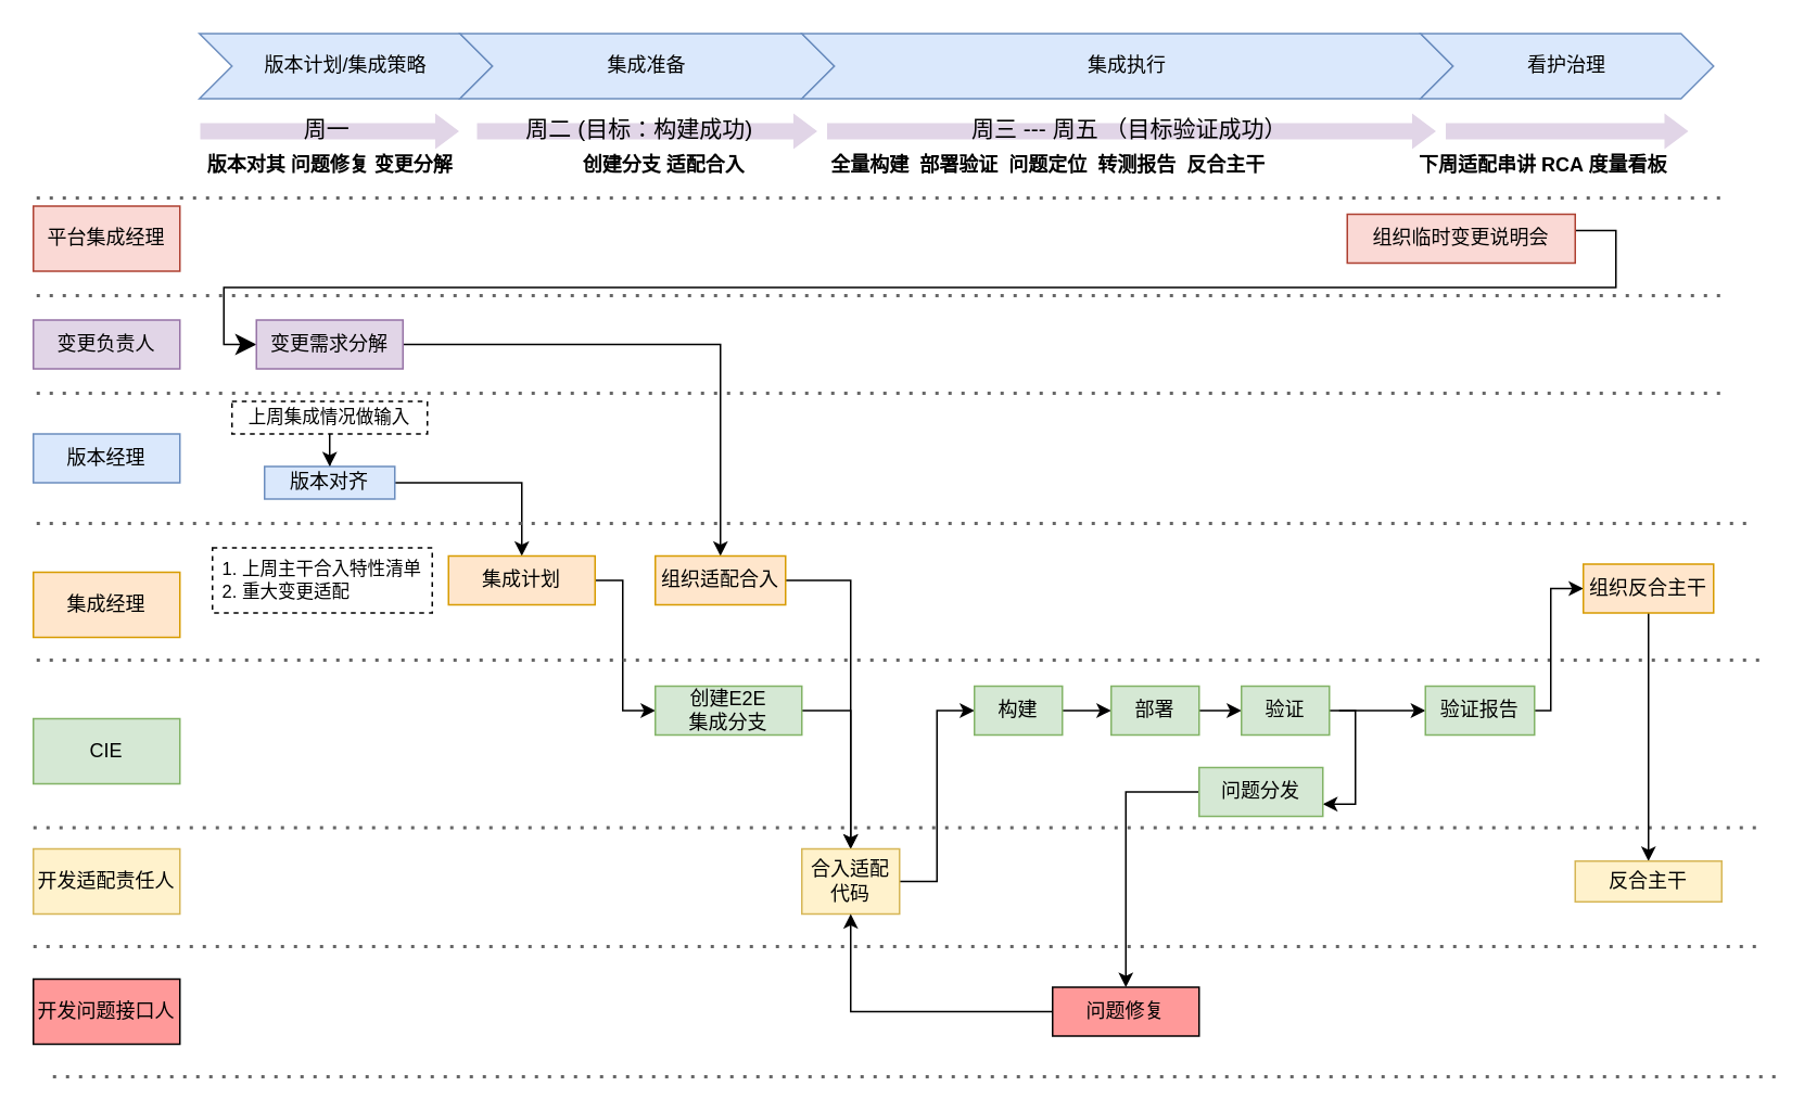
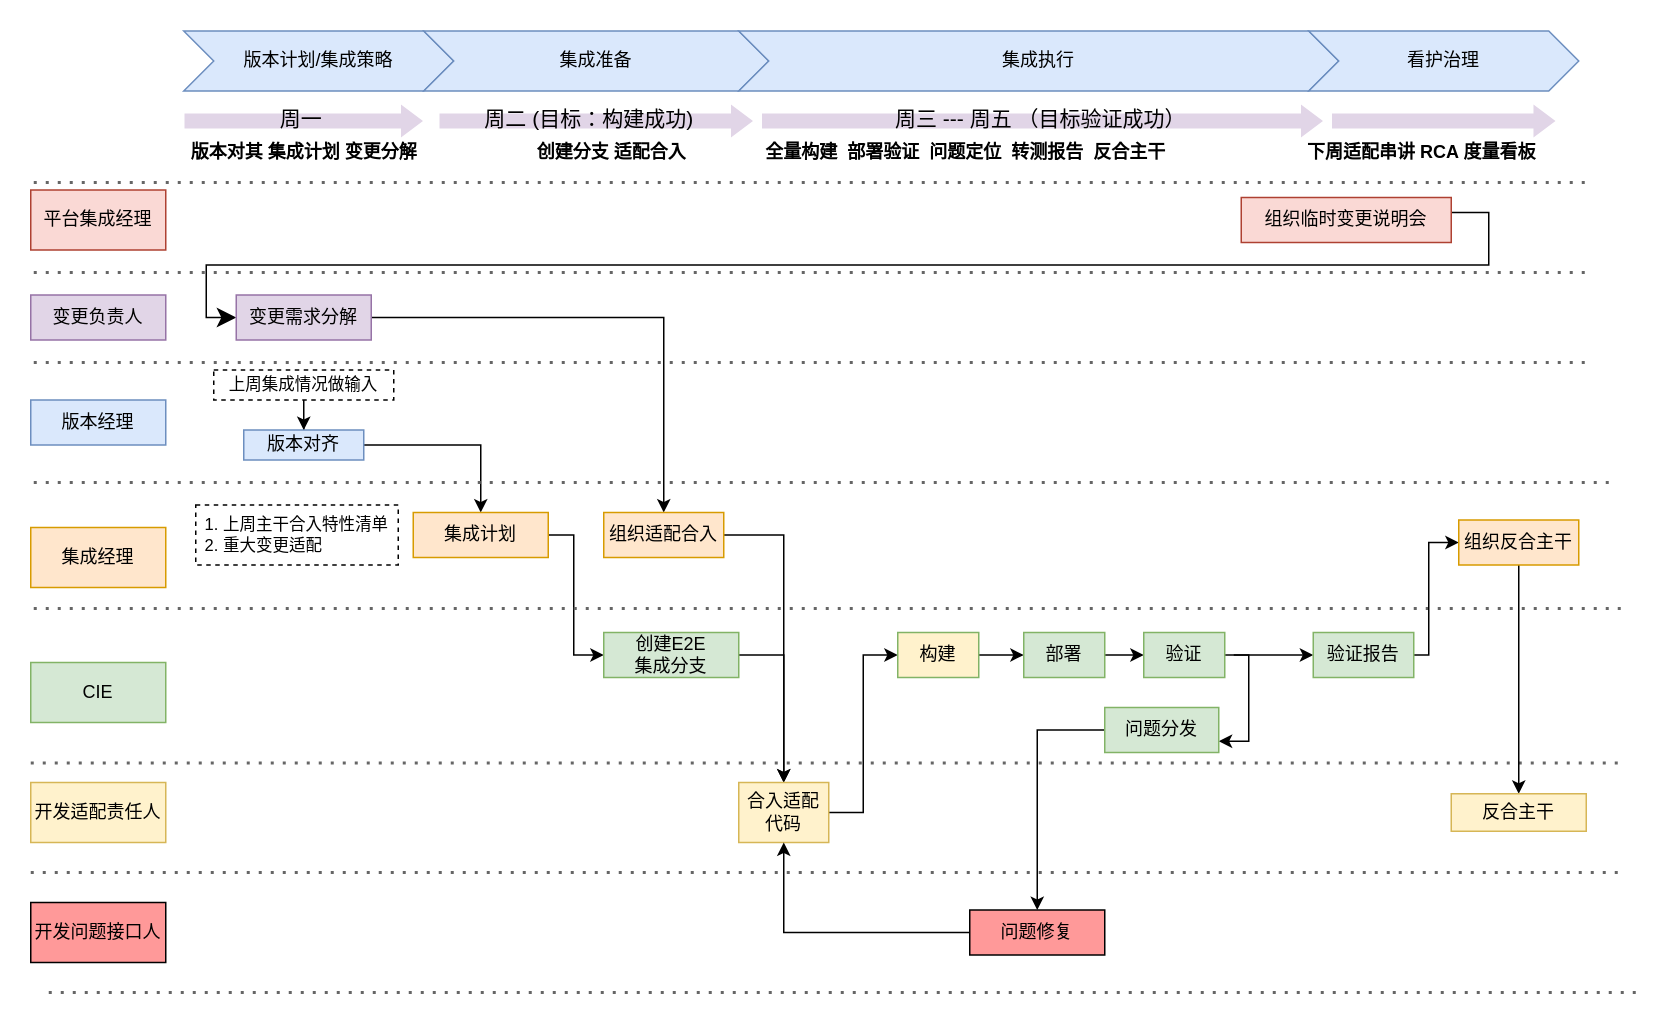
  <mxCell id="0" />
  <mxCell id="1" parent="0" />
  <mxCell id="2" value="版本计划/集成策略" style="shape=step;perimeter=stepPerimeter;whiteSpace=wrap;html=1;fixedSize=1;fillColor=#dae8fc;strokeColor=#6c8ebf;" vertex="1" parent="1"><mxGeometry x="122" y="20" width="180" height="40" as="geometry" /></mxCell>
  <mxCell id="3" value="集成准备" style="shape=step;perimeter=stepPerimeter;whiteSpace=wrap;html=1;fixedSize=1;fillColor=#dae8fc;strokeColor=#6c8ebf;" vertex="1" parent="1"><mxGeometry x="282" y="20" width="230" height="40" as="geometry" /></mxCell>
  <mxCell id="4" value="集成执行" style="shape=step;perimeter=stepPerimeter;whiteSpace=wrap;html=1;fixedSize=1;fillColor=#dae8fc;strokeColor=#6c8ebf;" vertex="1" parent="1"><mxGeometry x="492" y="20" width="400" height="40" as="geometry" /></mxCell>
  <mxCell id="5" value="看护治理" style="shape=step;perimeter=stepPerimeter;whiteSpace=wrap;html=1;fixedSize=1;fillColor=#dae8fc;strokeColor=#6c8ebf;" vertex="1" parent="1"><mxGeometry x="872" y="20" width="180" height="40" as="geometry" /></mxCell>
  <mxCell id="6" value="" style="shape=flexArrow;endArrow=classic;html=1;rounded=0;endWidth=11;endSize=4.56;fillColor=#e1d5e7;strokeColor=none;" edge="1" parent="1"><mxGeometry width="50" height="50" relative="1" as="geometry"><mxPoint x="122" y="80" as="sourcePoint" /><mxPoint x="282" y="80" as="targetPoint" /><Array as="points"><mxPoint x="202" y="80" /></Array></mxGeometry></mxCell>
  <mxCell id="7" value="周一" style="edgeLabel;html=1;align=center;verticalAlign=middle;resizable=0;points=[];fontSize=14;labelBackgroundColor=none;" vertex="1" connectable="0" parent="6"><mxGeometry x="-0.142" y="2" relative="1" as="geometry"><mxPoint x="8" as="offset" /></mxGeometry></mxCell>
  <mxCell id="8" value="" style="shape=flexArrow;endArrow=classic;html=1;rounded=0;endWidth=11;endSize=4.56;fillColor=#e1d5e7;strokeColor=none;" edge="1" parent="1"><mxGeometry width="50" height="50" relative="1" as="geometry"><mxPoint x="292" y="80" as="sourcePoint" /><mxPoint x="502" y="80" as="targetPoint" /><Array as="points"><mxPoint x="380" y="80" /></Array></mxGeometry></mxCell>
  <mxCell id="9" value="周二 (目标：构建成功)" style="edgeLabel;html=1;align=center;verticalAlign=middle;resizable=0;points=[];fontSize=14;labelBackgroundColor=none;" vertex="1" connectable="0" parent="8"><mxGeometry x="-0.142" y="2" relative="1" as="geometry"><mxPoint x="9" as="offset" /></mxGeometry></mxCell>
- <mxCell id="10" value="&lt;font style=&quot;font-size: 12px&quot;&gt;&lt;b&gt;版本对其 问题修复 变更分解&lt;/b&gt;&lt;/font&gt;" style="text;html=1;align=center;verticalAlign=middle;resizable=0;points=[];autosize=1;strokeColor=none;fillColor=none;fontSize=14;" vertex="1" parent="1"><mxGeometry x="117" y="90" width="170" height="20" as="geometry" /></mxCell>
+ <mxCell id="10" value="&lt;font style=&quot;font-size: 12px&quot;&gt;&lt;b&gt;版本对其 集成计划 变更分解&lt;/b&gt;&lt;/font&gt;" style="text;html=1;align=center;verticalAlign=middle;resizable=0;points=[];autosize=1;strokeColor=none;fillColor=none;fontSize=14;" vertex="1" parent="1"><mxGeometry x="117" y="90" width="170" height="20" as="geometry" /></mxCell>
  <mxCell id="11" value="" style="shape=flexArrow;endArrow=classic;html=1;rounded=0;endWidth=11;endSize=4.56;fillColor=#e1d5e7;strokeColor=none;" edge="1" parent="1"><mxGeometry width="50" height="50" relative="1" as="geometry"><mxPoint x="507" y="80" as="sourcePoint" /><mxPoint x="882" y="80" as="targetPoint" /><Array as="points"><mxPoint x="697" y="80" /></Array></mxGeometry></mxCell>
  <mxCell id="12" value="周三 --- 周五 （目标验证成功）" style="edgeLabel;html=1;align=center;verticalAlign=middle;resizable=0;points=[];fontSize=14;labelBackgroundColor=none;" vertex="1" connectable="0" parent="11"><mxGeometry x="-0.142" y="2" relative="1" as="geometry"><mxPoint x="24" as="offset" /></mxGeometry></mxCell>
  <mxCell id="13" value="" style="shape=flexArrow;endArrow=classic;html=1;rounded=0;endWidth=11;endSize=4.56;fillColor=#e1d5e7;strokeColor=none;" edge="1" parent="1"><mxGeometry width="50" height="50" relative="1" as="geometry"><mxPoint x="887" y="80" as="sourcePoint" /><mxPoint x="1037" y="80" as="targetPoint" /><Array as="points"><mxPoint x="967" y="80" /></Array></mxGeometry></mxCell>
  <mxCell id="14" value="&lt;span style=&quot;font-size: 12px&quot;&gt;&lt;b&gt;创建分支 适配合入&lt;/b&gt;&lt;/span&gt;" style="text;html=1;align=center;verticalAlign=middle;resizable=0;points=[];autosize=1;strokeColor=none;fillColor=none;fontSize=14;" vertex="1" parent="1"><mxGeometry x="352" y="90" width="110" height="20" as="geometry" /></mxCell>
  <mxCell id="15" value="&lt;span style=&quot;font-size: 12px&quot;&gt;&lt;b&gt;全量构建&amp;nbsp; 部署验证&amp;nbsp; 问题定位&amp;nbsp; 转测报告&amp;nbsp; 反合主干&lt;/b&gt;&lt;/span&gt;" style="text;html=1;align=center;verticalAlign=middle;resizable=0;points=[];autosize=1;strokeColor=none;fillColor=none;fontSize=14;" vertex="1" parent="1"><mxGeometry x="503" y="90" width="280" height="20" as="geometry" /></mxCell>
  <mxCell id="16" value="&lt;span style=&quot;font-size: 12px&quot;&gt;&lt;b&gt;下周适配串讲 RCA 度量看板&lt;/b&gt;&lt;/span&gt;" style="text;html=1;align=center;verticalAlign=middle;resizable=0;points=[];autosize=1;strokeColor=none;fillColor=none;fontSize=14;" vertex="1" parent="1"><mxGeometry x="862" y="90" width="170" height="20" as="geometry" /></mxCell>
  <mxCell id="17" value="" style="endArrow=none;dashed=1;html=1;dashPattern=1 3;strokeWidth=2;rounded=0;fontSize=12;endSize=10;fillColor=#f5f5f5;strokeColor=#666666;" edge="1" parent="1"><mxGeometry width="50" height="50" relative="1" as="geometry"><mxPoint x="22" y="121" as="sourcePoint" /><mxPoint x="1062" y="121" as="targetPoint" /></mxGeometry></mxCell>
  <mxCell id="18" value="平台集成经理" style="rounded=0;whiteSpace=wrap;html=1;labelBackgroundColor=none;fontSize=12;fillColor=#fad9d5;strokeColor=#ae4132;" vertex="1" parent="1"><mxGeometry x="20" y="126" width="90" height="40" as="geometry" /></mxCell>
  <mxCell id="19" value="变更负责人" style="rounded=0;whiteSpace=wrap;html=1;labelBackgroundColor=none;fontSize=12;fillColor=#e1d5e7;strokeColor=#9673a6;" vertex="1" parent="1"><mxGeometry x="20" y="196" width="90" height="30" as="geometry" /></mxCell>
  <mxCell id="20" value="版本经理" style="rounded=0;whiteSpace=wrap;html=1;labelBackgroundColor=none;fontSize=12;fillColor=#dae8fc;strokeColor=#6c8ebf;" vertex="1" parent="1"><mxGeometry x="20" y="266" width="90" height="30" as="geometry" /></mxCell>
  <mxCell id="21" value="集成经理" style="rounded=0;whiteSpace=wrap;html=1;labelBackgroundColor=none;fontSize=12;fillColor=#ffe6cc;strokeColor=#d79b00;" vertex="1" parent="1"><mxGeometry x="20" y="351" width="90" height="40" as="geometry" /></mxCell>
  <mxCell id="22" value="CIE" style="rounded=0;whiteSpace=wrap;html=1;labelBackgroundColor=none;fontSize=12;fillColor=#d5e8d4;strokeColor=#82b366;" vertex="1" parent="1"><mxGeometry x="20" y="441" width="90" height="40" as="geometry" /></mxCell>
  <mxCell id="23" value="开发适配责任人" style="rounded=0;whiteSpace=wrap;html=1;labelBackgroundColor=none;fontSize=12;fillColor=#fff2cc;strokeColor=#d6b656;" vertex="1" parent="1"><mxGeometry x="20" y="521" width="90" height="40" as="geometry" /></mxCell>
  <mxCell id="24" value="开发问题接口人" style="rounded=0;whiteSpace=wrap;html=1;labelBackgroundColor=none;fontSize=12;fillColor=#FF9999;" vertex="1" parent="1"><mxGeometry x="20" y="601" width="90" height="40" as="geometry" /></mxCell>
  <mxCell id="25" style="edgeStyle=orthogonalEdgeStyle;rounded=0;orthogonalLoop=1;jettySize=auto;html=1;entryX=0;entryY=0.5;entryDx=0;entryDy=0;fontSize=12;endSize=10;exitX=1;exitY=0.5;exitDx=0;exitDy=0;" edge="1" parent="1" source="26" target="28"><mxGeometry relative="1" as="geometry"><Array as="points"><mxPoint x="967" y="141" /><mxPoint x="992" y="141" /><mxPoint x="992" y="176" /><mxPoint x="137" y="176" /><mxPoint x="137" y="211" /></Array></mxGeometry></mxCell>
  <mxCell id="26" value="组织临时变更说明会" style="rounded=0;whiteSpace=wrap;html=1;labelBackgroundColor=none;fontSize=12;fillColor=#fad9d5;strokeColor=#ae4132;" vertex="1" parent="1"><mxGeometry x="827" y="131" width="140" height="30" as="geometry" /></mxCell>
  <mxCell id="27" style="edgeStyle=orthogonalEdgeStyle;rounded=0;orthogonalLoop=1;jettySize=auto;html=1;entryX=0.5;entryY=0;entryDx=0;entryDy=0;fontSize=11;endSize=6;" edge="1" parent="1" source="28" target="40"><mxGeometry relative="1" as="geometry" /></mxCell>
  <mxCell id="28" value="变更需求分解" style="rounded=0;whiteSpace=wrap;html=1;labelBackgroundColor=none;fontSize=12;fillColor=#e1d5e7;strokeColor=#9673a6;" vertex="1" parent="1"><mxGeometry x="157" y="196" width="90" height="30" as="geometry" /></mxCell>
  <mxCell id="29" style="edgeStyle=orthogonalEdgeStyle;rounded=0;orthogonalLoop=1;jettySize=auto;html=1;entryX=0.5;entryY=0;entryDx=0;entryDy=0;fontSize=11;endSize=6;" edge="1" parent="1" source="30" target="32"><mxGeometry relative="1" as="geometry" /></mxCell>
  <mxCell id="30" value="&lt;font style=&quot;font-size: 11px&quot;&gt;上周集成情况做输入&lt;/font&gt;" style="rounded=0;whiteSpace=wrap;html=1;labelBackgroundColor=none;fontSize=12;dashed=1;" vertex="1" parent="1"><mxGeometry x="142" y="246" width="120" height="20" as="geometry" /></mxCell>
  <mxCell id="31" style="edgeStyle=orthogonalEdgeStyle;rounded=0;orthogonalLoop=1;jettySize=auto;html=1;fontSize=11;endSize=6;entryX=0.5;entryY=0;entryDx=0;entryDy=0;exitX=1;exitY=0.5;exitDx=0;exitDy=0;" edge="1" parent="1" source="32" target="37"><mxGeometry relative="1" as="geometry"><mxPoint x="282" y="351" as="targetPoint" /></mxGeometry></mxCell>
  <mxCell id="32" value="版本对齐" style="rounded=0;whiteSpace=wrap;html=1;labelBackgroundColor=none;fontSize=12;fillColor=#dae8fc;strokeColor=#6c8ebf;" vertex="1" parent="1"><mxGeometry x="162" y="286" width="80" height="20" as="geometry" /></mxCell>
  <mxCell id="33" value="" style="endArrow=none;dashed=1;html=1;dashPattern=1 3;strokeWidth=2;rounded=0;fontSize=12;endSize=10;fillColor=#f5f5f5;strokeColor=#666666;" edge="1" parent="1"><mxGeometry width="50" height="50" relative="1" as="geometry"><mxPoint x="22" y="181" as="sourcePoint" /><mxPoint x="1062" y="181" as="targetPoint" /></mxGeometry></mxCell>
  <mxCell id="34" value="" style="endArrow=none;dashed=1;html=1;dashPattern=1 3;strokeWidth=2;rounded=0;fontSize=12;endSize=10;fillColor=#f5f5f5;strokeColor=#666666;" edge="1" parent="1"><mxGeometry width="50" height="50" relative="1" as="geometry"><mxPoint x="22" y="241" as="sourcePoint" /><mxPoint x="1062" y="241" as="targetPoint" /></mxGeometry></mxCell>
  <mxCell id="35" value="" style="endArrow=none;dashed=1;html=1;dashPattern=1 3;strokeWidth=2;rounded=0;fontSize=12;endSize=10;fillColor=#f5f5f5;strokeColor=#666666;" edge="1" parent="1"><mxGeometry width="50" height="50" relative="1" as="geometry"><mxPoint x="22" y="321" as="sourcePoint" /><mxPoint x="1072" y="321" as="targetPoint" /></mxGeometry></mxCell>
  <mxCell id="36" style="edgeStyle=orthogonalEdgeStyle;rounded=0;orthogonalLoop=1;jettySize=auto;html=1;entryX=0;entryY=0.5;entryDx=0;entryDy=0;fontSize=11;endSize=6;" edge="1" parent="1" source="37" target="43"><mxGeometry relative="1" as="geometry"><Array as="points"><mxPoint x="382" y="356" /><mxPoint x="382" y="436" /></Array></mxGeometry></mxCell>
  <mxCell id="37" value="集成计划" style="rounded=0;whiteSpace=wrap;html=1;labelBackgroundColor=none;fontSize=12;fillColor=#ffe6cc;strokeColor=#d79b00;" vertex="1" parent="1"><mxGeometry x="275" y="341" width="90" height="30" as="geometry" /></mxCell>
  <mxCell id="38" value="&lt;div style=&quot;text-align: left&quot;&gt;&lt;span&gt;1. 上周主干合入特性清单&lt;/span&gt;&lt;/div&gt;&lt;div style=&quot;text-align: left&quot;&gt;&lt;span&gt;2. 重大变更适配&lt;/span&gt;&lt;/div&gt;" style="rounded=0;whiteSpace=wrap;html=1;dashed=1;labelBackgroundColor=none;fontSize=11;" vertex="1" parent="1"><mxGeometry x="130" y="336" width="135" height="40" as="geometry" /></mxCell>
  <mxCell id="39" style="edgeStyle=orthogonalEdgeStyle;rounded=0;orthogonalLoop=1;jettySize=auto;html=1;entryX=0.5;entryY=0;entryDx=0;entryDy=0;fontSize=11;endSize=6;" edge="1" parent="1" source="40" target="47"><mxGeometry relative="1" as="geometry" /></mxCell>
  <mxCell id="40" value="组织适配合入" style="rounded=0;whiteSpace=wrap;html=1;labelBackgroundColor=none;fontSize=12;fillColor=#ffe6cc;strokeColor=#d79b00;" vertex="1" parent="1"><mxGeometry x="402" y="341" width="80" height="30" as="geometry" /></mxCell>
  <mxCell id="41" value="" style="endArrow=none;dashed=1;html=1;dashPattern=1 3;strokeWidth=2;rounded=0;fontSize=12;endSize=10;fillColor=#f5f5f5;strokeColor=#666666;" edge="1" parent="1"><mxGeometry width="50" height="50" relative="1" as="geometry"><mxPoint x="22" y="405" as="sourcePoint" /><mxPoint x="1082" y="405" as="targetPoint" /></mxGeometry></mxCell>
  <mxCell id="42" style="edgeStyle=orthogonalEdgeStyle;rounded=0;orthogonalLoop=1;jettySize=auto;html=1;entryX=0.5;entryY=0;entryDx=0;entryDy=0;fontSize=11;endSize=6;exitX=1;exitY=0.5;exitDx=0;exitDy=0;" edge="1" parent="1" source="43" target="47"><mxGeometry relative="1" as="geometry" /></mxCell>
  <mxCell id="43" value="创建E2E&lt;br&gt;集成分支" style="rounded=0;whiteSpace=wrap;html=1;labelBackgroundColor=none;fontSize=12;fillColor=#d5e8d4;strokeColor=#82b366;" vertex="1" parent="1"><mxGeometry x="402" y="421" width="90" height="30" as="geometry" /></mxCell>
  <mxCell id="44" style="edgeStyle=orthogonalEdgeStyle;rounded=0;orthogonalLoop=1;jettySize=auto;html=1;exitX=0.5;exitY=1;exitDx=0;exitDy=0;fontSize=11;endSize=6;" edge="1" parent="1" source="43" target="43"><mxGeometry relative="1" as="geometry" /></mxCell>
  <mxCell id="45" value="" style="endArrow=none;dashed=1;html=1;dashPattern=1 3;strokeWidth=2;rounded=0;fontSize=12;endSize=10;fillColor=#f5f5f5;strokeColor=#666666;" edge="1" parent="1"><mxGeometry width="50" height="50" relative="1" as="geometry"><mxPoint x="20" y="508" as="sourcePoint" /><mxPoint x="1082" y="508" as="targetPoint" /></mxGeometry></mxCell>
  <mxCell id="46" style="edgeStyle=orthogonalEdgeStyle;rounded=0;orthogonalLoop=1;jettySize=auto;html=1;entryX=0;entryY=0.5;entryDx=0;entryDy=0;fontSize=11;endSize=6;" edge="1" parent="1" source="47" target="49"><mxGeometry relative="1" as="geometry" /></mxCell>
  <mxCell id="47" value="合入适配代码" style="rounded=0;whiteSpace=wrap;html=1;labelBackgroundColor=none;fontSize=12;fillColor=#fff2cc;strokeColor=#d6b656;" vertex="1" parent="1"><mxGeometry x="492" y="521" width="60" height="40" as="geometry" /></mxCell>
  <mxCell id="48" style="edgeStyle=orthogonalEdgeStyle;rounded=0;orthogonalLoop=1;jettySize=auto;html=1;fontSize=11;endSize=6;" edge="1" parent="1" source="49" target="51"><mxGeometry relative="1" as="geometry" /></mxCell>
- <mxCell id="49" value="构建" style="rounded=0;whiteSpace=wrap;html=1;labelBackgroundColor=none;fontSize=12;fillColor=#d5e8d4;strokeColor=#82b366;" vertex="1" parent="1"><mxGeometry x="598" y="421" width="54" height="30" as="geometry" /></mxCell>
+ <mxCell id="49" value="构建" style="rounded=0;whiteSpace=wrap;html=1;labelBackgroundColor=none;fontSize=12;fillColor=#fff2cc;strokeColor=#82b366;" vertex="1" parent="1"><mxGeometry x="598" y="421" width="54" height="30" as="geometry" /></mxCell>
  <mxCell id="50" style="edgeStyle=orthogonalEdgeStyle;rounded=0;orthogonalLoop=1;jettySize=auto;html=1;fontSize=11;endSize=6;" edge="1" parent="1" source="51" target="54"><mxGeometry relative="1" as="geometry" /></mxCell>
  <mxCell id="51" value="部署" style="rounded=0;whiteSpace=wrap;html=1;labelBackgroundColor=none;fontSize=12;fillColor=#d5e8d4;strokeColor=#82b366;" vertex="1" parent="1"><mxGeometry x="682" y="421" width="54" height="30" as="geometry" /></mxCell>
  <mxCell id="52" style="edgeStyle=orthogonalEdgeStyle;rounded=0;orthogonalLoop=1;jettySize=auto;html=1;entryX=0;entryY=0.5;entryDx=0;entryDy=0;fontSize=11;endSize=6;" edge="1" parent="1" source="54" target="56"><mxGeometry relative="1" as="geometry" /></mxCell>
  <mxCell id="53" style="edgeStyle=orthogonalEdgeStyle;rounded=0;orthogonalLoop=1;jettySize=auto;html=1;entryX=1;entryY=0.75;entryDx=0;entryDy=0;fontSize=11;endSize=6;" edge="1" parent="1" target="58"><mxGeometry relative="1" as="geometry"><mxPoint x="822" y="436" as="sourcePoint" /><Array as="points"><mxPoint x="832" y="436" /><mxPoint x="832" y="494" /></Array></mxGeometry></mxCell>
  <mxCell id="54" value="验证" style="rounded=0;whiteSpace=wrap;html=1;labelBackgroundColor=none;fontSize=12;fillColor=#d5e8d4;strokeColor=#82b366;" vertex="1" parent="1"><mxGeometry x="762" y="421" width="54" height="30" as="geometry" /></mxCell>
  <mxCell id="55" style="edgeStyle=orthogonalEdgeStyle;rounded=0;orthogonalLoop=1;jettySize=auto;html=1;entryX=0;entryY=0.5;entryDx=0;entryDy=0;fontSize=11;endSize=6;" edge="1" parent="1" source="56" target="63"><mxGeometry relative="1" as="geometry"><Array as="points"><mxPoint x="952" y="436" /><mxPoint x="952" y="361" /></Array></mxGeometry></mxCell>
  <mxCell id="56" value="验证报告" style="rounded=0;whiteSpace=wrap;html=1;labelBackgroundColor=none;fontSize=12;fillColor=#d5e8d4;strokeColor=#82b366;" vertex="1" parent="1"><mxGeometry x="875" y="421" width="67" height="30" as="geometry" /></mxCell>
  <mxCell id="57" style="edgeStyle=orthogonalEdgeStyle;rounded=0;orthogonalLoop=1;jettySize=auto;html=1;entryX=0.5;entryY=0;entryDx=0;entryDy=0;fontSize=11;endSize=6;" edge="1" parent="1" source="58" target="60"><mxGeometry relative="1" as="geometry"><Array as="points"><mxPoint x="691" y="486" /></Array></mxGeometry></mxCell>
  <mxCell id="58" value="问题分发" style="rounded=0;whiteSpace=wrap;html=1;labelBackgroundColor=none;fontSize=12;fillColor=#d5e8d4;strokeColor=#82b366;" vertex="1" parent="1"><mxGeometry x="736" y="471" width="76" height="30" as="geometry" /></mxCell>
  <mxCell id="59" style="edgeStyle=orthogonalEdgeStyle;rounded=0;orthogonalLoop=1;jettySize=auto;html=1;fontSize=11;endSize=6;entryX=0.5;entryY=1;entryDx=0;entryDy=0;" edge="1" parent="1" source="60" target="47"><mxGeometry relative="1" as="geometry"><mxPoint x="522" y="571" as="targetPoint" /></mxGeometry></mxCell>
  <mxCell id="60" value="问题修复" style="rounded=0;whiteSpace=wrap;html=1;labelBackgroundColor=none;fontSize=12;fillColor=#FF9999;" vertex="1" parent="1"><mxGeometry x="646" y="606" width="90" height="30" as="geometry" /></mxCell>
  <mxCell id="61" value="" style="endArrow=none;dashed=1;html=1;dashPattern=1 3;strokeWidth=2;rounded=0;fontSize=12;endSize=10;fillColor=#f5f5f5;strokeColor=#666666;" edge="1" parent="1"><mxGeometry width="50" height="50" relative="1" as="geometry"><mxPoint x="20" y="581" as="sourcePoint" /><mxPoint x="1082" y="581" as="targetPoint" /></mxGeometry></mxCell>
  <mxCell id="62" style="edgeStyle=orthogonalEdgeStyle;rounded=0;orthogonalLoop=1;jettySize=auto;html=1;fontSize=11;endSize=6;" edge="1" parent="1" source="63" target="64"><mxGeometry relative="1" as="geometry" /></mxCell>
  <mxCell id="63" value="组织反合主干" style="rounded=0;whiteSpace=wrap;html=1;labelBackgroundColor=none;fontSize=12;fillColor=#ffe6cc;strokeColor=#d79b00;" vertex="1" parent="1"><mxGeometry x="972" y="346" width="80" height="30" as="geometry" /></mxCell>
  <mxCell id="64" value="反合主干" style="rounded=0;whiteSpace=wrap;html=1;labelBackgroundColor=none;fontSize=12;fillColor=#fff2cc;strokeColor=#d6b656;" vertex="1" parent="1"><mxGeometry x="967" y="528.5" width="90" height="25" as="geometry" /></mxCell>
  <mxCell id="65" value="" style="endArrow=none;dashed=1;html=1;dashPattern=1 3;strokeWidth=2;rounded=0;fontSize=12;endSize=10;fillColor=#f5f5f5;strokeColor=#666666;" edge="1" parent="1"><mxGeometry width="50" height="50" relative="1" as="geometry"><mxPoint x="32" y="661" as="sourcePoint" /><mxPoint x="1094" y="661" as="targetPoint" /></mxGeometry></mxCell>
